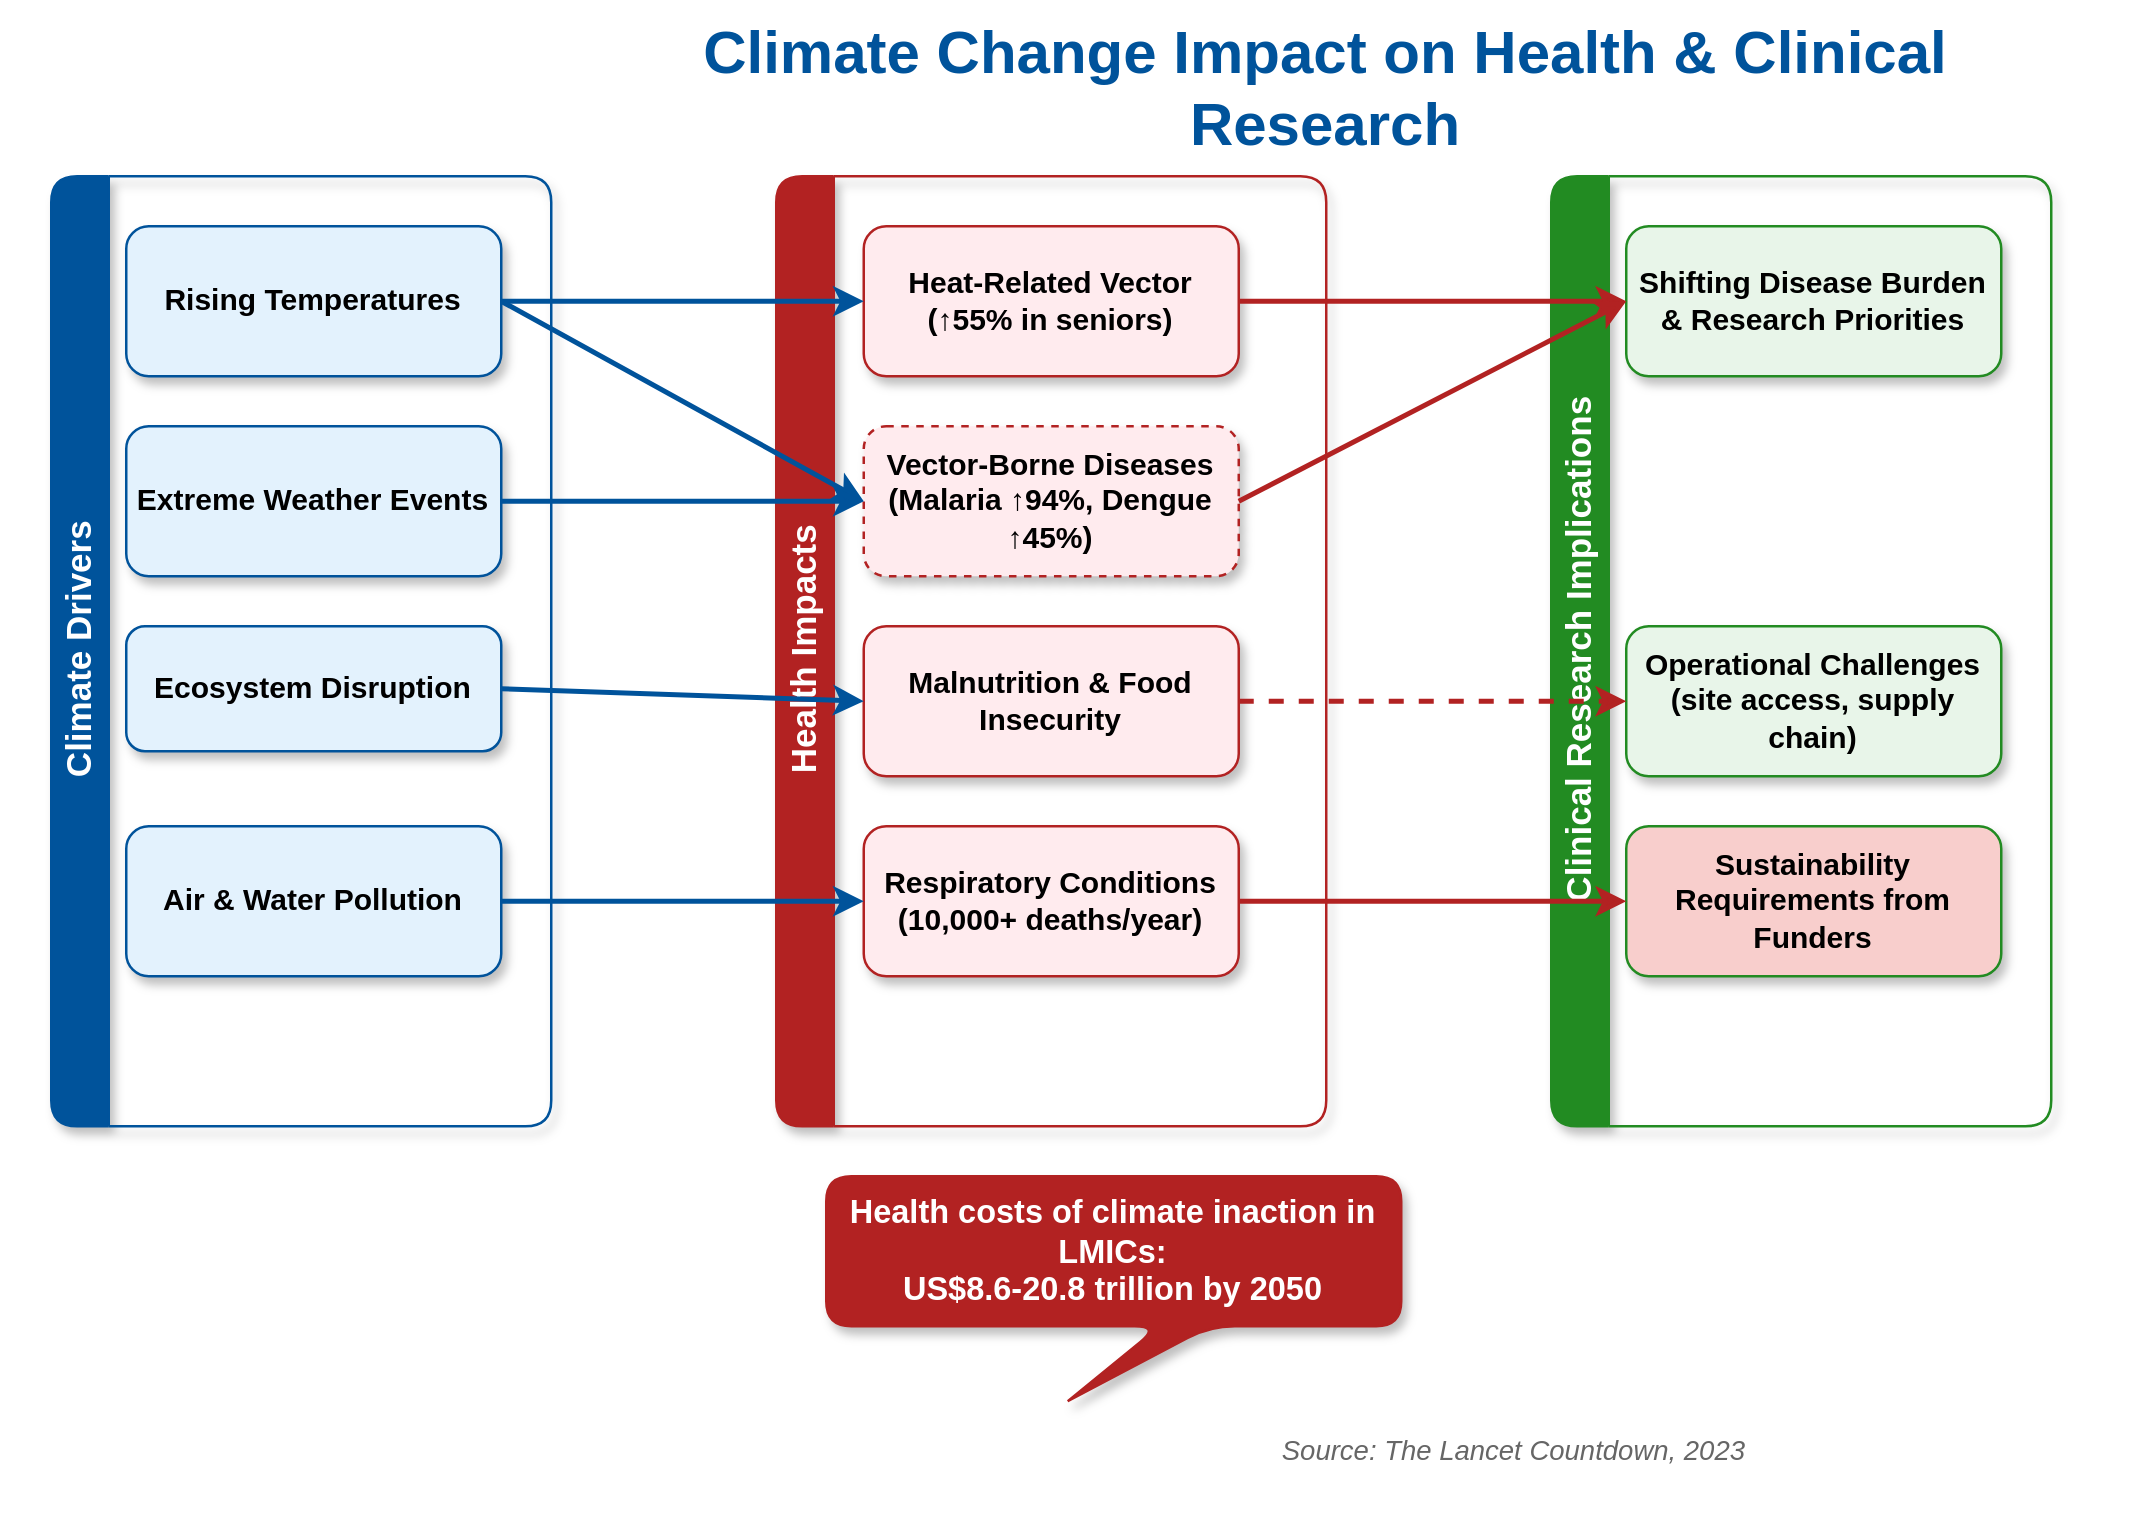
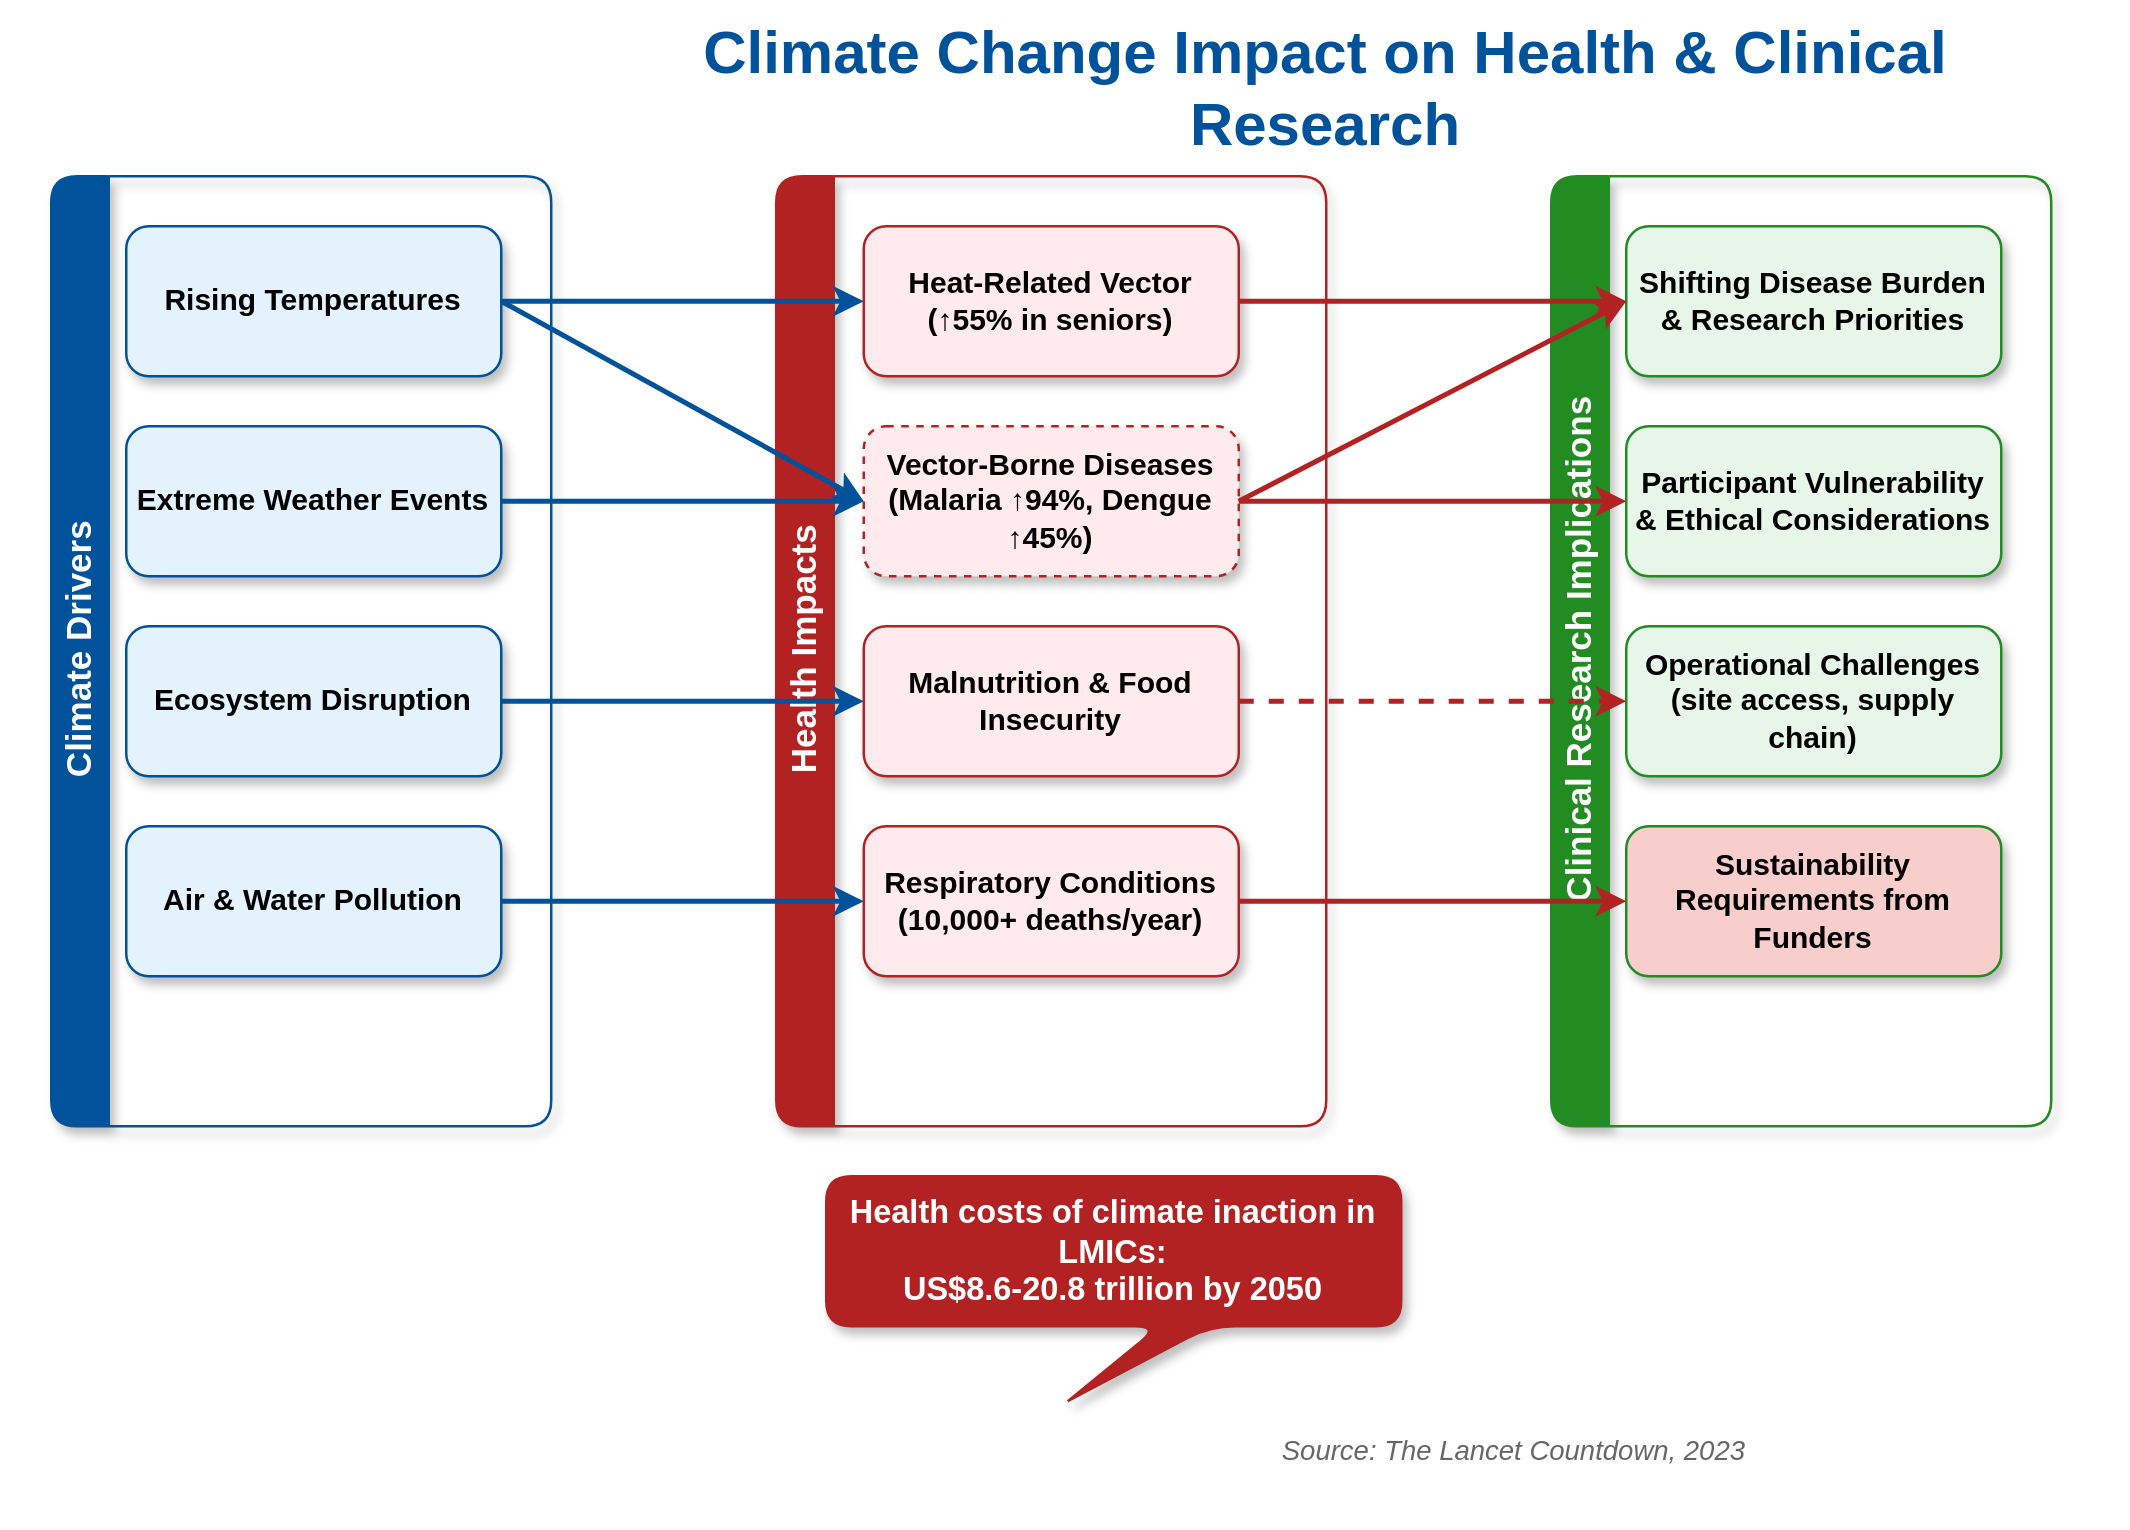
  <mxCell id="0" />
  <mxCell id="1" parent="0" />
  <mxCell id="2" value="&lt;font style=&quot;font-size: 24px;&quot; face=&quot;Arial&quot;&gt;&lt;b&gt;Climate Change Impact on Health &amp; Clinical Research&lt;/b&gt;&lt;/font&gt;" style="text;html=1;strokeColor=none;fillColor=none;align=center;verticalAlign=middle;whiteSpace=wrap;rounded=0;fontColor=#00539B;shadow=0;" parent="1" vertex="1"><mxGeometry x="230" y="20" width="600" height="30" as="geometry" /></mxCell>
  <mxCell id="3" value="&lt;b&gt;&lt;font style=&quot;font-size: 14px;&quot; face=&quot;Arial&quot;&gt;Climate Drivers&lt;/font&gt;&lt;/b&gt;" style="swimlane;horizontal=0;whiteSpace=wrap;html=1;fillColor=#00539B;fontColor=#FFFFFF;strokeColor=#00539B;shadow=1;rounded=1;" parent="1" vertex="1"><mxGeometry x="20" y="70" width="200" height="380" as="geometry" /></mxCell>
  <mxCell id="4" value="&lt;font face=&quot;Arial&quot;&gt;&lt;b&gt;Rising Temperatures&lt;/b&gt;&lt;/font&gt;" style="rounded=1;whiteSpace=wrap;html=1;fillColor=#E3F2FD;strokeColor=#00539B;fontColor=#000000;shadow=1;" parent="3" vertex="1"><mxGeometry x="30" y="20" width="150" height="60" as="geometry" /></mxCell>
  <mxCell id="5" value="&lt;font face=&quot;Arial&quot;&gt;&lt;b&gt;Extreme Weather Events&lt;/b&gt;&lt;/font&gt;" style="rounded=1;whiteSpace=wrap;html=1;fillColor=#E3F2FD;strokeColor=#00539B;fontColor=#000000;shadow=1;" parent="3" vertex="1"><mxGeometry x="30" y="100" width="150" height="60" as="geometry" /></mxCell>
- <mxCell id="6" value="&lt;font face=&quot;Arial&quot;&gt;&lt;b&gt;Ecosystem Disruption&lt;/b&gt;&lt;/font&gt;" style="rounded=1;whiteSpace=wrap;html=1;fillColor=#E3F2FD;strokeColor=#00539B;fontColor=#000000;shadow=1;" parent="3" vertex="1"><mxGeometry x="30" y="180" width="150" height="50" as="geometry" /></mxCell>
+ <mxCell id="6" value="&lt;font face=&quot;Arial&quot;&gt;&lt;b&gt;Ecosystem Disruption&lt;/b&gt;&lt;/font&gt;" style="rounded=1;whiteSpace=wrap;html=1;fillColor=#E3F2FD;strokeColor=#00539B;fontColor=#000000;shadow=1;" parent="3" vertex="1"><mxGeometry x="30" y="180" width="150" height="60" as="geometry" /></mxCell>
  <mxCell id="7" value="&lt;font face=&quot;Arial&quot;&gt;&lt;b&gt;Air &amp; Water Pollution&lt;/b&gt;&lt;/font&gt;" style="rounded=1;whiteSpace=wrap;html=1;fillColor=#E3F2FD;strokeColor=#00539B;fontColor=#000000;shadow=1;" parent="3" vertex="1"><mxGeometry x="30" y="260" width="150" height="60" as="geometry" /></mxCell>
  <mxCell id="8" value="&lt;b&gt;&lt;font style=&quot;font-size: 14px;&quot; face=&quot;Arial&quot;&gt;Health Impacts&lt;/font&gt;&lt;/b&gt;" style="swimlane;horizontal=0;whiteSpace=wrap;html=1;fillColor=#B22222;fontColor=#FFFFFF;strokeColor=#B22222;shadow=1;rounded=1;" parent="1" vertex="1"><mxGeometry x="310" y="70" width="220" height="380" as="geometry"><mxRectangle x="330" y="70" width="40" height="120" as="alternateBounds" /></mxGeometry></mxCell>
  <mxCell id="9" value="&lt;font face=&quot;Arial&quot;&gt;&lt;b&gt;Heat-Related Vector &lt;br&gt;(↑55% in seniors)&lt;/b&gt;&lt;/font&gt;" style="rounded=1;whiteSpace=wrap;html=1;fillColor=#FFEBEE;strokeColor=#B22222;fontColor=#000000;shadow=1;" parent="8" vertex="1"><mxGeometry x="35" y="20" width="150" height="60" as="geometry" /></mxCell>
  <mxCell id="10" value="&lt;font face=&quot;Arial&quot;&gt;&lt;b&gt;Vector-Borne Diseases&lt;br&gt;(Malaria ↑94%, Dengue ↑45%)&lt;/b&gt;&lt;/font&gt;" style="rounded=1;whiteSpace=wrap;html=1;fillColor=#FFEBEE;strokeColor=#B22222;fontColor=#000000;shadow=1;dashed=1;" parent="8" vertex="1"><mxGeometry x="35" y="100" width="150" height="60" as="geometry" /></mxCell>
  <mxCell id="11" value="&lt;font face=&quot;Arial&quot;&gt;&lt;b&gt;Malnutrition &amp; Food Insecurity&lt;/b&gt;&lt;/font&gt;" style="rounded=1;whiteSpace=wrap;html=1;fillColor=#FFEBEE;strokeColor=#B22222;fontColor=#000000;shadow=1;" parent="8" vertex="1"><mxGeometry x="35" y="180" width="150" height="60" as="geometry" /></mxCell>
  <mxCell id="12" value="&lt;font face=&quot;Arial&quot;&gt;&lt;b&gt;Respiratory Conditions &lt;br&gt;(10,000+ deaths/year)&lt;/b&gt;&lt;/font&gt;" style="rounded=1;whiteSpace=wrap;html=1;fillColor=#FFEBEE;strokeColor=#B22222;fontColor=#000000;shadow=1;" parent="8" vertex="1"><mxGeometry x="35" y="260" width="150" height="60" as="geometry" /></mxCell>
  <mxCell id="13" value="&lt;b&gt;&lt;font style=&quot;font-size: 14px;&quot; face=&quot;Arial&quot;&gt;Clinical Research Implications&lt;/font&gt;&lt;/b&gt;" style="swimlane;horizontal=0;whiteSpace=wrap;html=1;fillColor=#228B22;fontColor=#FFFFFF;strokeColor=#228B22;shadow=1;rounded=1;" parent="1" vertex="1"><mxGeometry x="620" y="70" width="200" height="380" as="geometry"><mxRectangle x="640" y="70" width="40" height="200" as="alternateBounds" /></mxGeometry></mxCell>
  <mxCell id="14" value="&lt;font face=&quot;Arial&quot;&gt;&lt;b&gt;Shifting Disease Burden &amp; Research Priorities&lt;/b&gt;&lt;/font&gt;" style="rounded=1;whiteSpace=wrap;html=1;fillColor=#E8F5E9;strokeColor=#228B22;fontColor=#000000;shadow=1;" parent="13" vertex="1"><mxGeometry x="30" y="20" width="150" height="60" as="geometry" /></mxCell>
+ <mxCell id="15" value="&lt;font face=&quot;Arial&quot;&gt;&lt;b&gt;Participant Vulnerability &amp; Ethical Considerations&lt;/b&gt;&lt;/font&gt;" style="rounded=1;whiteSpace=wrap;html=1;fillColor=#E8F5E9;strokeColor=#228B22;fontColor=#000000;shadow=1;" parent="13" vertex="1"><mxGeometry x="30" y="100" width="150" height="60" as="geometry" /></mxCell>
  <mxCell id="16" value="&lt;font face=&quot;Arial&quot;&gt;&lt;b&gt;Operational Challenges (site access, supply chain)&lt;/b&gt;&lt;/font&gt;" style="rounded=1;whiteSpace=wrap;html=1;fillColor=#E8F5E9;strokeColor=#228B22;fontColor=#000000;shadow=1;" parent="13" vertex="1"><mxGeometry x="30" y="180" width="150" height="60" as="geometry" /></mxCell>
  <mxCell id="17" value="&lt;font face=&quot;Arial&quot;&gt;&lt;b&gt;Sustainability Requirements from Funders&lt;/b&gt;&lt;/font&gt;" style="rounded=1;whiteSpace=wrap;html=1;fillColor=#f8cecc;strokeColor=#228B22;fontColor=#000000;shadow=1;" parent="13" vertex="1"><mxGeometry x="30" y="260" width="150" height="60" as="geometry" /></mxCell>
  <mxCell id="18" value="" style="endArrow=classic;html=1;rounded=0;exitX=1;exitY=0.5;exitDx=0;exitDy=0;entryX=0;entryY=0.5;entryDx=0;entryDy=0;strokeColor=#00539B;strokeWidth=2;" parent="1" source="4" target="9" edge="1"><mxGeometry width="50" height="50" relative="1" as="geometry"><mxPoint x="310" y="390" as="sourcePoint" /><mxPoint x="360" y="340" as="targetPoint" /></mxGeometry></mxCell>
  <mxCell id="19" value="" style="endArrow=classic;html=1;rounded=0;exitX=1;exitY=0.5;exitDx=0;exitDy=0;entryX=0;entryY=0.5;entryDx=0;entryDy=0;strokeColor=#00539B;strokeWidth=2;" parent="1" source="4" target="10" edge="1"><mxGeometry width="50" height="50" relative="1" as="geometry"><mxPoint x="310" y="390" as="sourcePoint" /><mxPoint x="360" y="340" as="targetPoint" /></mxGeometry></mxCell>
  <mxCell id="20" value="" style="endArrow=classic;html=1;rounded=0;exitX=1;exitY=0.5;exitDx=0;exitDy=0;entryX=0;entryY=0.5;entryDx=0;entryDy=0;strokeColor=#00539B;strokeWidth=2;" parent="1" source="5" target="10" edge="1"><mxGeometry width="50" height="50" relative="1" as="geometry"><mxPoint x="310" y="390" as="sourcePoint" /><mxPoint x="360" y="340" as="targetPoint" /></mxGeometry></mxCell>
  <mxCell id="21" value="" style="endArrow=classic;html=1;rounded=0;exitX=1;exitY=0.5;exitDx=0;exitDy=0;entryX=0;entryY=0.5;entryDx=0;entryDy=0;strokeColor=#00539B;strokeWidth=2;" parent="1" source="6" target="11" edge="1"><mxGeometry width="50" height="50" relative="1" as="geometry"><mxPoint x="310" y="390" as="sourcePoint" /><mxPoint x="360" y="340" as="targetPoint" /></mxGeometry></mxCell>
  <mxCell id="22" value="" style="endArrow=classic;html=1;rounded=0;exitX=1;exitY=0.5;exitDx=0;exitDy=0;entryX=0;entryY=0.5;entryDx=0;entryDy=0;strokeColor=#00539B;strokeWidth=2;" parent="1" source="7" target="12" edge="1"><mxGeometry width="50" height="50" relative="1" as="geometry"><mxPoint x="310" y="390" as="sourcePoint" /><mxPoint x="360" y="340" as="targetPoint" /></mxGeometry></mxCell>
  <mxCell id="23" value="" style="endArrow=classic;html=1;rounded=0;exitX=1;exitY=0.5;exitDx=0;exitDy=0;entryX=0;entryY=0.5;entryDx=0;entryDy=0;strokeColor=#B22222;strokeWidth=2;" parent="1" source="9" target="14" edge="1"><mxGeometry width="50" height="50" relative="1" as="geometry"><mxPoint x="310" y="390" as="sourcePoint" /><mxPoint x="360" y="340" as="targetPoint" /></mxGeometry></mxCell>
  <mxCell id="24" value="" style="endArrow=classic;html=1;rounded=0;exitX=1;exitY=0.5;exitDx=0;exitDy=0;entryX=0;entryY=0.5;entryDx=0;entryDy=0;strokeColor=#B22222;strokeWidth=2;" parent="1" source="10" target="14" edge="1"><mxGeometry width="50" height="50" relative="1" as="geometry"><mxPoint x="310" y="390" as="sourcePoint" /><mxPoint x="360" y="340" as="targetPoint" /></mxGeometry></mxCell>
+ <mxCell id="25" value="" style="endArrow=classic;html=1;rounded=0;exitX=1;exitY=0.5;exitDx=0;exitDy=0;entryX=0;entryY=0.5;entryDx=0;entryDy=0;strokeColor=#B22222;strokeWidth=2;" parent="1" source="10" target="15" edge="1"><mxGeometry width="50" height="50" relative="1" as="geometry"><mxPoint x="310" y="390" as="sourcePoint" /><mxPoint x="360" y="340" as="targetPoint" /></mxGeometry></mxCell>
  <mxCell id="26" value="" style="endArrow=classic;html=1;rounded=0;exitX=1;exitY=0.5;exitDx=0;exitDy=0;entryX=0;entryY=0.5;entryDx=0;entryDy=0;strokeColor=#B22222;strokeWidth=2;dashed=1;" parent="1" source="11" target="16" edge="1"><mxGeometry width="50" height="50" relative="1" as="geometry"><mxPoint x="310" y="390" as="sourcePoint" /><mxPoint x="360" y="340" as="targetPoint" /></mxGeometry></mxCell>
  <mxCell id="27" value="" style="endArrow=classic;html=1;rounded=0;exitX=1;exitY=0.5;exitDx=0;exitDy=0;entryX=0;entryY=0.5;entryDx=0;entryDy=0;strokeColor=#B22222;strokeWidth=2;" parent="1" source="12" target="17" edge="1"><mxGeometry width="50" height="50" relative="1" as="geometry"><mxPoint x="310" y="390" as="sourcePoint" /><mxPoint x="360" y="340" as="targetPoint" /></mxGeometry></mxCell>
  <mxCell id="28" value="Health costs of climate inaction in LMICs:&#10;US$8.6-20.8 trillion by 2050" style="shape=callout;whiteSpace=wrap;html=1;perimeter=calloutPerimeter;position2=0.42;fillColor=#B22222;fontColor=#FFFFFF;strokeColor=#B22222;base=20;size=30;position=0.58;fontFamily=Arial;fontStyle=1;fontSize=13;rounded=1;shadow=1;" parent="1" vertex="1"><mxGeometry x="330" y="470" width="230" height="90" as="geometry" /></mxCell>
  <mxCell id="29" value="Source: The Lancet Countdown, 2023" style="text;html=1;strokeColor=none;fillColor=none;align=right;verticalAlign=middle;whiteSpace=wrap;rounded=0;fontColor=#666666;fontSize=11;fontStyle=2;fontFamily=Arial;" parent="1" vertex="1"><mxGeometry x="450" y="570" width="250" height="20" as="geometry" /></mxCell>
